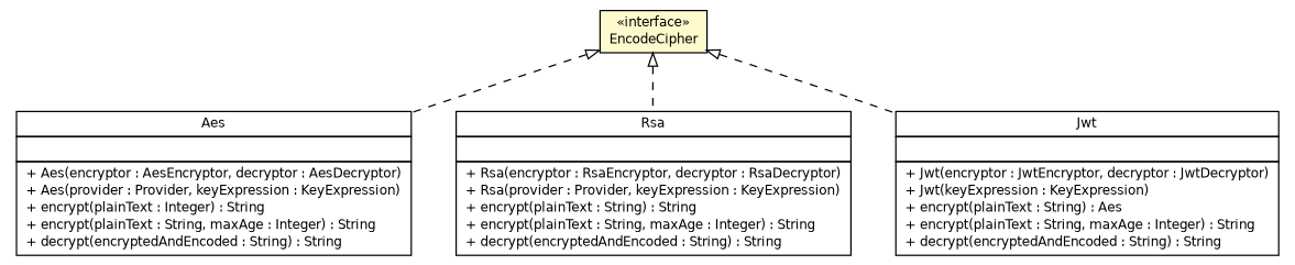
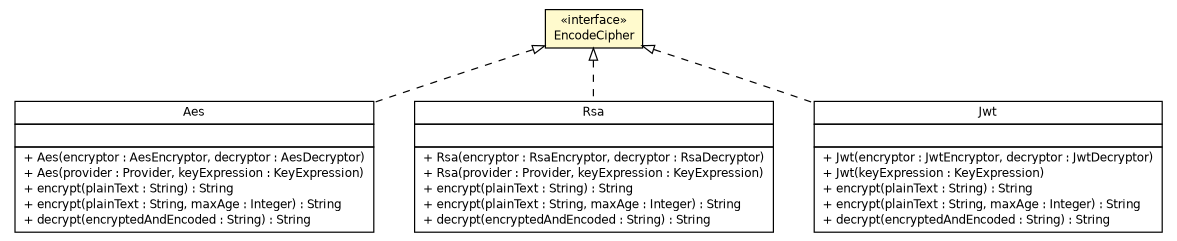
  digraph {
    nodesep=0.25
    ranksep=0.5
    node [fontcolor=black fontname=Helvetica fontsize=10.0 shape=plaintext]
    edge [arrowtail=empty dir=back fontname=Helvetica fontsize=10 headport=p labelfontname=Helvetica labelfontsize=10 style=dashed tailport=p]
-   n1 [label=<<table title="com.yirendai.oss.lib.common.crypto.Aes" border="0" cellborder="1" cellspacing="0" cellpadding="2" port="p" href="./Aes.html"> 		<tr><td><table border="0" cellspacing="0" cellpadding="1"> <tr><td align="center" balign="center"> Aes </td></tr> 		</table></td></tr> 		<tr><td><table border="0" cellspacing="0" cellpadding="1"> <tr><td align="left" balign="left">  </td></tr> 		</table></td></tr> 		<tr><td><table border="0" cellspacing="0" cellpadding="1"> <tr><td align="left" balign="left"> + Aes(encryptor : AesEncryptor, decryptor : AesDecryptor) </td></tr> <tr><td align="left" balign="left"> + Aes(provider : Provider, keyExpression : KeyExpression) </td></tr> <tr><td align="left" balign="left"> + encrypt(plainText : Integer) : String </td></tr> <tr><td align="left" balign="left"> + encrypt(plainText : String, maxAge : Integer) : String </td></tr> <tr><td align="left" balign="left"> + decrypt(encryptedAndEncoded : String) : String </td></tr> 		</table></td></tr> 		</table>>]
+   n1 [label=<<table title="com.yirendai.oss.lib.common.crypto.Aes" border="0" cellborder="1" cellspacing="0" cellpadding="2" port="p" href="./Aes.html"> 		<tr><td><table border="0" cellspacing="0" cellpadding="1"> <tr><td align="center" balign="center"> Aes </td></tr> 		</table></td></tr> 		<tr><td><table border="0" cellspacing="0" cellpadding="1"> <tr><td align="left" balign="left">  </td></tr> 		</table></td></tr> 		<tr><td><table border="0" cellspacing="0" cellpadding="1"> <tr><td align="left" balign="left"> + Aes(encryptor : AesEncryptor, decryptor : AesDecryptor) </td></tr> <tr><td align="left" balign="left"> + Aes(provider : Provider, keyExpression : KeyExpression) </td></tr> <tr><td align="left" balign="left"> + encrypt(plainText : String) : String </td></tr> <tr><td align="left" balign="left"> + encrypt(plainText : String, maxAge : Integer) : String </td></tr> <tr><td align="left" balign="left"> + decrypt(encryptedAndEncoded : String) : String </td></tr> 		</table></td></tr> 		</table>>]
    n2 [label=<<table title="com.yirendai.oss.lib.common.crypto.EncodeCipher" border="0" cellborder="1" cellspacing="0" cellpadding="2" port="p" bgcolor="lemonChiffon" href="./EncodeCipher.html"> 		<tr><td><table border="0" cellspacing="0" cellpadding="1"> <tr><td align="center" balign="center"> &#171;interface&#187; </td></tr> <tr><td align="center" balign="center"> EncodeCipher </td></tr> 		</table></td></tr> 		</table>>]
    n3 [label=<<table title="com.yirendai.oss.lib.common.crypto.Rsa" border="0" cellborder="1" cellspacing="0" cellpadding="2" port="p" href="./Rsa.html"> 		<tr><td><table border="0" cellspacing="0" cellpadding="1"> <tr><td align="center" balign="center"> Rsa </td></tr> 		</table></td></tr> 		<tr><td><table border="0" cellspacing="0" cellpadding="1"> <tr><td align="left" balign="left">  </td></tr> 		</table></td></tr> 		<tr><td><table border="0" cellspacing="0" cellpadding="1"> <tr><td align="left" balign="left"> + Rsa(encryptor : RsaEncryptor, decryptor : RsaDecryptor) </td></tr> <tr><td align="left" balign="left"> + Rsa(provider : Provider, keyExpression : KeyExpression) </td></tr> <tr><td align="left" balign="left"> + encrypt(plainText : String) : String </td></tr> <tr><td align="left" balign="left"> + encrypt(plainText : String, maxAge : Integer) : String </td></tr> <tr><td align="left" balign="left"> + decrypt(encryptedAndEncoded : String) : String </td></tr> 		</table></td></tr> 		</table>>]
-   n4 [label=<<table title="com.yirendai.oss.lib.common.crypto.Jwt" border="0" cellborder="1" cellspacing="0" cellpadding="2" port="p" href="./Jwt.html"> 		<tr><td><table border="0" cellspacing="0" cellpadding="1"> <tr><td align="center" balign="center"> Jwt </td></tr> 		</table></td></tr> 		<tr><td><table border="0" cellspacing="0" cellpadding="1"> <tr><td align="left" balign="left">  </td></tr> 		</table></td></tr> 		<tr><td><table border="0" cellspacing="0" cellpadding="1"> <tr><td align="left" balign="left"> + Jwt(encryptor : JwtEncryptor, decryptor : JwtDecryptor) </td></tr> <tr><td align="left" balign="left"> + Jwt(keyExpression : KeyExpression) </td></tr> <tr><td align="left" balign="left"> + encrypt(plainText : String) : Aes </td></tr> <tr><td align="left" balign="left"> + encrypt(plainText : String, maxAge : Integer) : String </td></tr> <tr><td align="left" balign="left"> + decrypt(encryptedAndEncoded : String) : String </td></tr> 		</table></td></tr> 		</table>>]
+   n4 [label=<<table title="com.yirendai.oss.lib.common.crypto.Jwt" border="0" cellborder="1" cellspacing="0" cellpadding="2" port="p" href="./Jwt.html"> 		<tr><td><table border="0" cellspacing="0" cellpadding="1"> <tr><td align="center" balign="center"> Jwt </td></tr> 		</table></td></tr> 		<tr><td><table border="0" cellspacing="0" cellpadding="1"> <tr><td align="left" balign="left">  </td></tr> 		</table></td></tr> 		<tr><td><table border="0" cellspacing="0" cellpadding="1"> <tr><td align="left" balign="left"> + Jwt(encryptor : JwtEncryptor, decryptor : JwtDecryptor) </td></tr> <tr><td align="left" balign="left"> + Jwt(keyExpression : KeyExpression) </td></tr> <tr><td align="left" balign="left"> + encrypt(plainText : String) : String </td></tr> <tr><td align="left" balign="left"> + encrypt(plainText : String, maxAge : Integer) : String </td></tr> <tr><td align="left" balign="left"> + decrypt(encryptedAndEncoded : String) : String </td></tr> 		</table></td></tr> 		</table>>]
    n2 -> n1
    n2 -> n3
    n2 -> n4
  }
